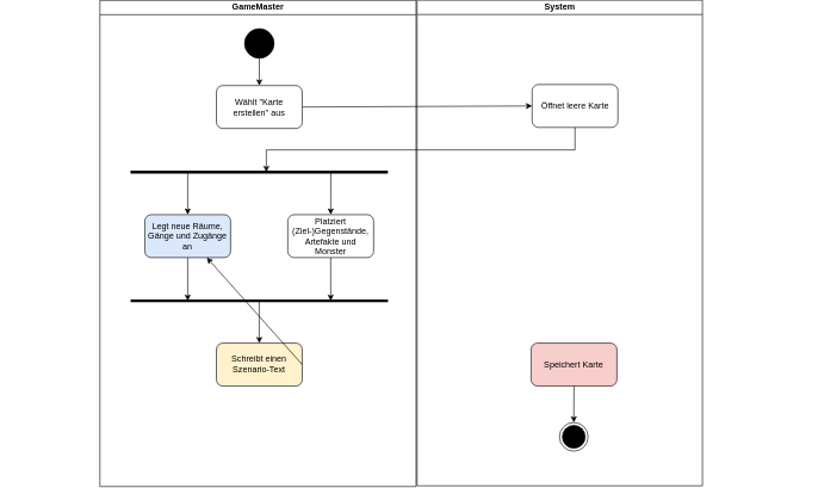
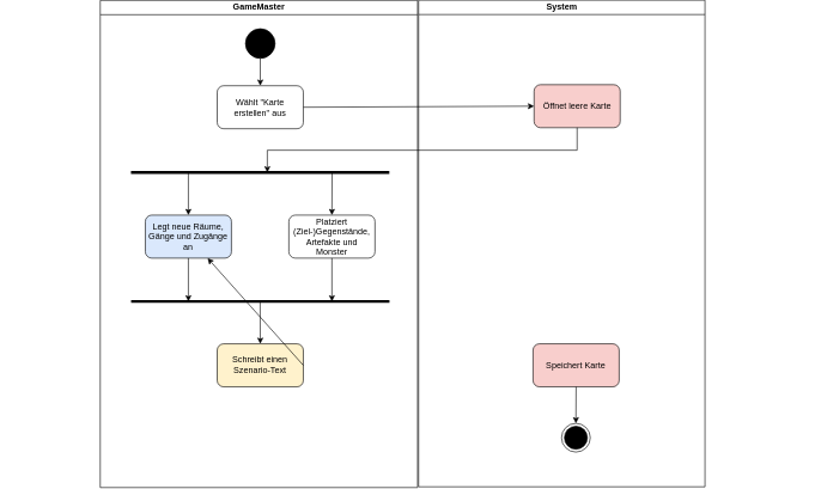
  <mxCell id="0" />
  <mxCell id="1" parent="0" />
  <mxCell id="2" value="System" style="swimlane;html=1;startSize=20;horizontal=0;rotation=90;" parent="1" vertex="1"><mxGeometry x="442.96" y="120.59" width="678.72" height="399.1" as="geometry" /></mxCell>
- <mxCell id="3" value="Öffnet leere Karte" style="rounded=1;whiteSpace=wrap;html=1;fillColor=#FFFFFF;" parent="2" vertex="1"><mxGeometry x="300.75" y="-22" width="120" height="60" as="geometry" /></mxCell>
+ <mxCell id="3" value="Öffnet leere Karte" style="rounded=1;whiteSpace=wrap;html=1;fillColor=#f8cecc;" parent="2" vertex="1"><mxGeometry x="300.75" y="-22" width="120" height="60" as="geometry" /></mxCell>
  <mxCell id="4" value="Speichert Karte" style="rounded=1;whiteSpace=wrap;html=1;fillColor=#f8cecc;" parent="2" vertex="1"><mxGeometry x="299.31" y="339.43" width="120" height="60" as="geometry" /></mxCell>
  <mxCell id="5" value="" style="endArrow=classic;html=1;rounded=0;strokeColor=#000000;strokeWidth=1;entryX=0.5;entryY=0;entryDx=0;entryDy=0;" parent="2" target="11" edge="1"><mxGeometry width="50" height="50" relative="1" as="geometry"><mxPoint x="19.32" y="100.13" as="sourcePoint" /><mxPoint x="302.93" y="178.93" as="targetPoint" /></mxGeometry></mxCell>
  <mxCell id="6" value="GameMaster" style="swimlane;html=1;startSize=20;horizontal=0;rotation=90;" parent="1" vertex="1"><mxGeometry x="20.56" y="99.65" width="679.48" height="442.18" as="geometry" /></mxCell>
  <mxCell id="7" value="Wählt &quot;Karte erstellen&quot; aus" style="rounded=1;whiteSpace=wrap;html=1;" parent="6" vertex="1"><mxGeometry x="281.63" y="0.4" width="120" height="60" as="geometry" /></mxCell>
  <mxCell id="8" value="" style="ellipse;shape=doubleEllipse;whiteSpace=wrap;html=1;aspect=fixed;fillColor=#000000;" parent="6" vertex="1"><mxGeometry x="321.01" y="-79.13" width="41.25" height="41.25" as="geometry" /></mxCell>
  <mxCell id="9" value="" style="edgeStyle=segmentEdgeStyle;endArrow=classic;html=1;rounded=0;exitX=0.5;exitY=1;exitDx=0;exitDy=0;entryX=0.5;entryY=0;entryDx=0;entryDy=0;" parent="6" source="8" target="7" edge="1"><mxGeometry width="50" height="50" relative="1" as="geometry"><mxPoint x="341.01" y="170.87" as="sourcePoint" /><mxPoint x="391.01" y="120.87" as="targetPoint" /></mxGeometry></mxCell>
  <mxCell id="10" value="Legt neue Räume, Gänge und Zugänge an" style="rounded=1;whiteSpace=wrap;html=1;fillColor=#dae8fc;" parent="6" vertex="1"><mxGeometry x="181.46" y="180.87" width="120" height="60" as="geometry" /></mxCell>
  <mxCell id="11" value="Platziert (Ziel-)Gegenstände, Artefakte und Monster" style="rounded=1;whiteSpace=wrap;html=1;fillColor=#FFFFFF;" parent="6" vertex="1"><mxGeometry x="381.46" y="180.87" width="120" height="60" as="geometry" /></mxCell>
  <mxCell id="12" value="Schreibt einen Szenario-Text" style="rounded=1;whiteSpace=wrap;html=1;fillColor=#fff2cc;" parent="6" vertex="1"><mxGeometry x="281.63" y="360.4" width="120" height="60" as="geometry" /></mxCell>
  <mxCell id="13" value="" style="shape=link;html=1;rounded=0;fillColor=#ffe6cc;strokeColor=#000000;width=-1.034;strokeWidth=3;" parent="6" edge="1"><mxGeometry width="100" relative="1" as="geometry"><mxPoint x="161.46" y="121.33" as="sourcePoint" /><mxPoint x="521.46" y="121.33" as="targetPoint" /></mxGeometry></mxCell>
  <mxCell id="14" value="" style="shape=link;html=1;rounded=0;fillColor=#ffe6cc;strokeColor=#000000;width=-1.034;strokeWidth=3;" parent="6" edge="1"><mxGeometry width="100" relative="1" as="geometry"><mxPoint x="161.63" y="301.33" as="sourcePoint" /><mxPoint x="521.63" y="301.33" as="targetPoint" /></mxGeometry></mxCell>
  <mxCell id="15" value="" style="endArrow=classic;html=1;rounded=0;strokeColor=#000000;strokeWidth=1;" parent="6" target="10" edge="1"><mxGeometry width="50" height="50" relative="1" as="geometry"><mxPoint x="241.46" y="121.33" as="sourcePoint" /><mxPoint x="361.46" y="231.33" as="targetPoint" /></mxGeometry></mxCell>
  <mxCell id="16" value="" style="endArrow=classic;html=1;rounded=0;strokeColor=#000000;strokeWidth=1;exitX=0.5;exitY=1;exitDx=0;exitDy=0;" parent="6" source="10" edge="1"><mxGeometry width="50" height="50" relative="1" as="geometry"><mxPoint x="311.46" y="291.33" as="sourcePoint" /><mxPoint x="241.46" y="301.33" as="targetPoint" /></mxGeometry></mxCell>
  <mxCell id="17" value="" style="endArrow=classic;html=1;rounded=0;strokeColor=#000000;strokeWidth=1;exitX=0.5;exitY=1;exitDx=0;exitDy=0;" parent="6" source="11" edge="1"><mxGeometry width="50" height="50" relative="1" as="geometry"><mxPoint x="481.46" y="291.33" as="sourcePoint" /><mxPoint x="441.46" y="301.33" as="targetPoint" /></mxGeometry></mxCell>
  <mxCell id="18" value="" style="endArrow=classic;html=1;rounded=0;strokeColor=#000000;strokeWidth=1;entryX=0.5;entryY=0;entryDx=0;entryDy=0;" parent="6" target="12" edge="1"><mxGeometry width="50" height="50" relative="1" as="geometry"><mxPoint x="341.46" y="301.33" as="sourcePoint" /><mxPoint x="361.46" y="341.33" as="targetPoint" /></mxGeometry></mxCell>
  <mxCell id="19" value="" style="endArrow=classic;html=1;rounded=0;exitX=1;exitY=0.5;exitDx=0;exitDy=0;entryX=0;entryY=0.5;entryDx=0;entryDy=0;" parent="1" source="7" target="3" edge="1"><mxGeometry width="50" height="50" relative="1" as="geometry"><mxPoint x="512" y="251" as="sourcePoint" /><mxPoint x="562" y="201" as="targetPoint" /></mxGeometry></mxCell>
  <mxCell id="20" value="" style="edgeStyle=elbowEdgeStyle;elbow=vertical;endArrow=classic;html=1;rounded=0;exitX=0.5;exitY=1;exitDx=0;exitDy=0;" parent="1" source="3" edge="1"><mxGeometry width="50" height="50" relative="1" as="geometry"><mxPoint x="662" y="301" as="sourcePoint" /><mxPoint x="372" y="221" as="targetPoint" /></mxGeometry></mxCell>
  <mxCell id="21" value="" style="endArrow=classic;html=1;rounded=0;exitX=1;exitY=0.5;exitDx=0;exitDy=0;" parent="1" source="12" target="10" edge="1"><mxGeometry width="50" height="50" relative="1" as="geometry"><mxPoint x="502" y="561" as="sourcePoint" /><mxPoint x="552" y="511" as="targetPoint" /></mxGeometry></mxCell>
  <mxCell id="22" value="" style="ellipse;html=1;shape=endState;fillColor=#000000;strokeColor=#000000;" parent="1" vertex="1"><mxGeometry x="782" y="571" width="40" height="40" as="geometry" /></mxCell>
  <mxCell id="23" value="" style="endArrow=classic;html=1;rounded=0;strokeColor=#000000;strokeWidth=1;exitX=0.5;exitY=1;exitDx=0;exitDy=0;entryX=0.5;entryY=0;entryDx=0;entryDy=0;" parent="1" source="4" target="22" edge="1"><mxGeometry width="50" height="50" relative="1" as="geometry"><mxPoint x="882" y="581" as="sourcePoint" /><mxPoint x="932" y="531" as="targetPoint" /></mxGeometry></mxCell>
